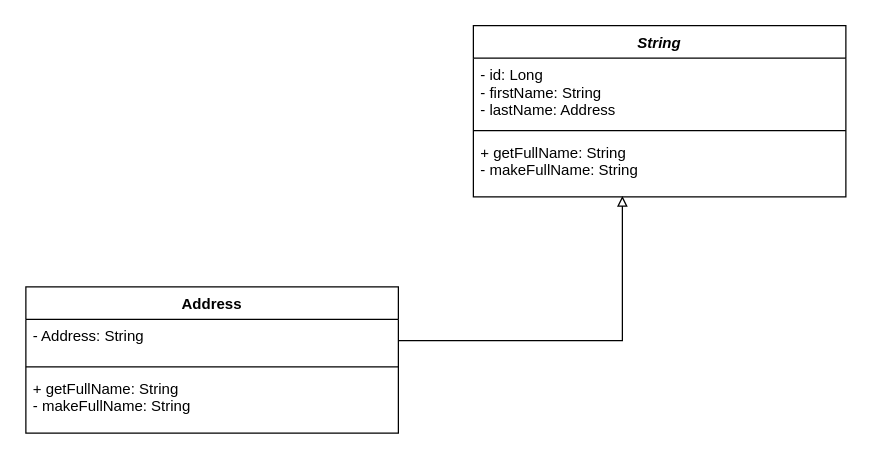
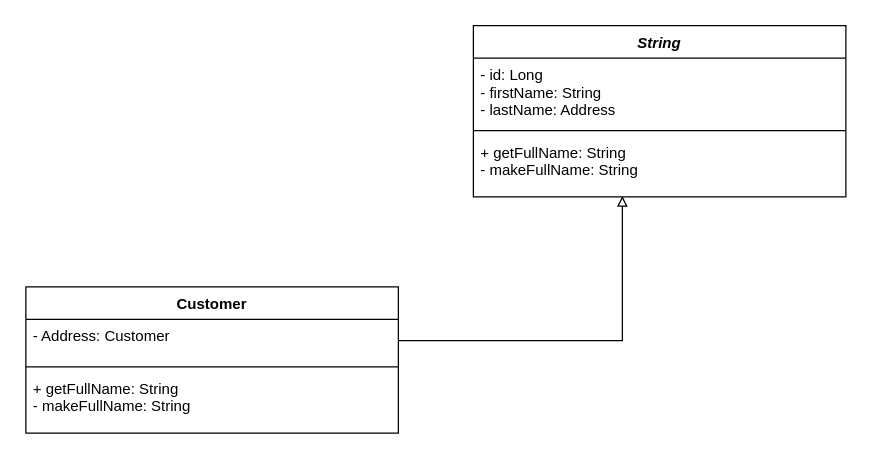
  <mxCell id="0" />
  <mxCell id="1" parent="0" />
- <mxCell id="2" value="Address" style="swimlane;fontStyle=1;align=center;verticalAlign=top;childLayout=stackLayout;horizontal=1;startSize=26;horizontalStack=0;resizeParent=1;resizeParentMax=0;resizeLast=0;collapsible=1;marginBottom=0;" vertex="1" parent="1"><mxGeometry x="20" y="229" width="298" height="117" as="geometry"><mxRectangle x="197" y="495" width="90" height="26" as="alternateBounds" /></mxGeometry></mxCell>
- <mxCell id="3" value="- Address: String" style="text;strokeColor=none;fillColor=none;align=left;verticalAlign=top;spacingLeft=4;spacingRight=4;overflow=hidden;rotatable=0;points=[[0,0.5],[1,0.5]];portConstraint=eastwest;" vertex="1" parent="2"><mxGeometry y="26" width="298" height="34" as="geometry" /></mxCell>
+ <mxCell id="2" value="Customer" style="swimlane;fontStyle=1;align=center;verticalAlign=top;childLayout=stackLayout;horizontal=1;startSize=26;horizontalStack=0;resizeParent=1;resizeParentMax=0;resizeLast=0;collapsible=1;marginBottom=0;" vertex="1" parent="1"><mxGeometry x="20" y="229" width="298" height="117" as="geometry"><mxRectangle x="197" y="495" width="90" height="26" as="alternateBounds" /></mxGeometry></mxCell>
+ <mxCell id="3" value="- Address: Customer" style="text;strokeColor=none;fillColor=none;align=left;verticalAlign=top;spacingLeft=4;spacingRight=4;overflow=hidden;rotatable=0;points=[[0,0.5],[1,0.5]];portConstraint=eastwest;" vertex="1" parent="2"><mxGeometry y="26" width="298" height="34" as="geometry" /></mxCell>
  <mxCell id="4" value="" style="line;strokeWidth=1;fillColor=none;align=left;verticalAlign=middle;spacingTop=-1;spacingLeft=3;spacingRight=3;rotatable=0;labelPosition=right;points=[];portConstraint=eastwest;" vertex="1" parent="2"><mxGeometry y="60" width="298" height="8" as="geometry" /></mxCell>
  <mxCell id="5" value="+ getFullName: String&#10;- makeFullName: String &#10;&#10;" style="text;strokeColor=none;fillColor=none;align=left;verticalAlign=top;spacingLeft=4;spacingRight=4;overflow=hidden;rotatable=0;points=[[0,0.5],[1,0.5]];portConstraint=eastwest;" vertex="1" parent="2"><mxGeometry y="68" width="298" height="49" as="geometry" /></mxCell>
  <mxCell id="6" value="String" style="swimlane;fontStyle=3;align=center;verticalAlign=top;childLayout=stackLayout;horizontal=1;startSize=26;horizontalStack=0;resizeParent=1;resizeParentMax=0;resizeLast=0;collapsible=1;marginBottom=0;" vertex="1" parent="1"><mxGeometry x="378" y="20" width="298" height="137" as="geometry"><mxRectangle x="197" y="495" width="90" height="26" as="alternateBounds" /></mxGeometry></mxCell>
  <mxCell id="7" value="- id: Long&#10;- firstName: String&#10;- lastName: Address &#10;" style="text;strokeColor=none;fillColor=none;align=left;verticalAlign=top;spacingLeft=4;spacingRight=4;overflow=hidden;rotatable=0;points=[[0,0.5],[1,0.5]];portConstraint=eastwest;" vertex="1" parent="6"><mxGeometry y="26" width="298" height="54" as="geometry" /></mxCell>
  <mxCell id="8" value="" style="line;strokeWidth=1;fillColor=none;align=left;verticalAlign=middle;spacingTop=-1;spacingLeft=3;spacingRight=3;rotatable=0;labelPosition=right;points=[];portConstraint=eastwest;" vertex="1" parent="6"><mxGeometry y="80" width="298" height="8" as="geometry" /></mxCell>
  <mxCell id="9" value="+ getFullName: String&#10;- makeFullName: String &#10;&#10;" style="text;strokeColor=none;fillColor=none;align=left;verticalAlign=top;spacingLeft=4;spacingRight=4;overflow=hidden;rotatable=0;points=[[0,0.5],[1,0.5]];portConstraint=eastwest;" vertex="1" parent="6"><mxGeometry y="88" width="298" height="49" as="geometry" /></mxCell>
  <mxCell id="10" style="edgeStyle=orthogonalEdgeStyle;rounded=0;orthogonalLoop=1;jettySize=auto;html=1;entryX=0.4;entryY=0.985;entryDx=0;entryDy=0;entryPerimeter=0;endArrow=block;endFill=0;" edge="1" parent="1" source="3" target="9"><mxGeometry relative="1" as="geometry" /></mxCell>
